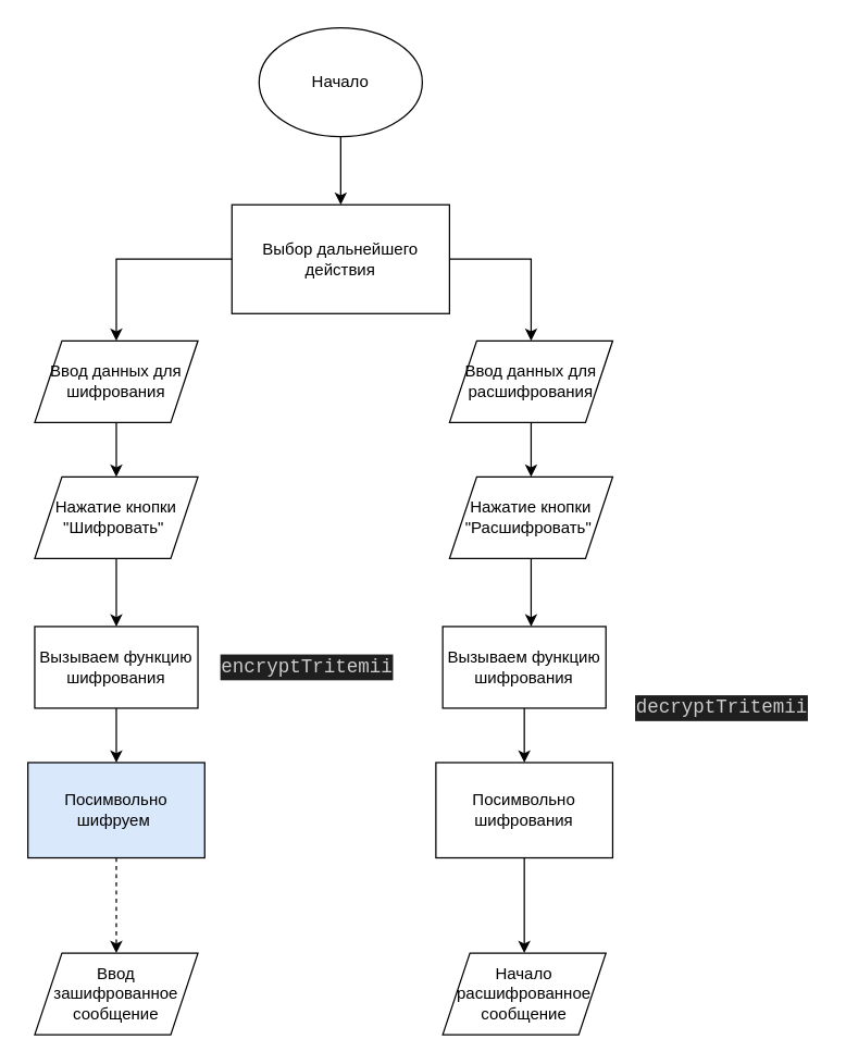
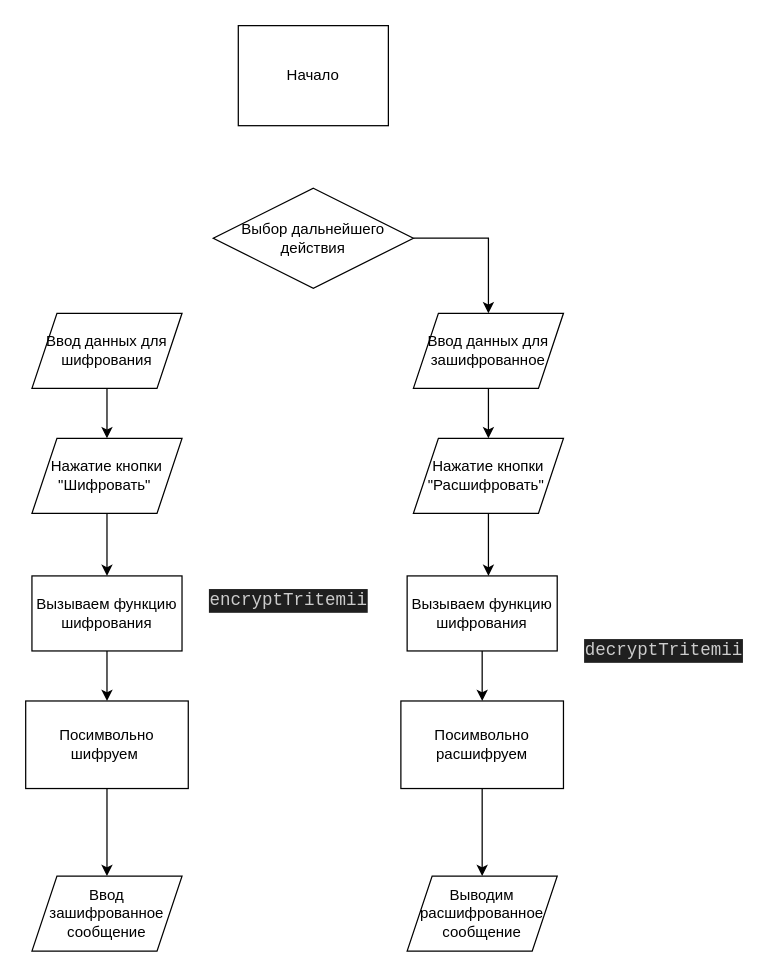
  <mxCell id="0" />
  <mxCell id="1" parent="0" />
- <mxCell id="2" value="" style="edgeStyle=orthogonalEdgeStyle;rounded=0;orthogonalLoop=1;jettySize=auto;html=1;" parent="1" source="3" target="6" edge="1"><mxGeometry relative="1" as="geometry" /></mxCell>
- <mxCell id="3" value="Начало" style="ellipse;whiteSpace=wrap;html=1;" parent="1" vertex="1"><mxGeometry x="190" y="20" width="120" height="80" as="geometry" /></mxCell>
- <mxCell id="4" value="" style="edgeStyle=orthogonalEdgeStyle;rounded=0;orthogonalLoop=1;jettySize=auto;html=1;" parent="1" source="6" target="8" edge="1"><mxGeometry relative="1" as="geometry" /></mxCell>
+ <mxCell id="3" value="Начало" style="whiteSpace=wrap;html=1;rounded=0;" parent="1" vertex="1"><mxGeometry x="190" y="20" width="120" height="80" as="geometry" /></mxCell>
  <mxCell id="5" value="" style="edgeStyle=orthogonalEdgeStyle;rounded=0;orthogonalLoop=1;jettySize=auto;html=1;exitX=1;exitY=0.5;exitDx=0;exitDy=0;" parent="1" source="6" target="10" edge="1"><mxGeometry relative="1" as="geometry" /></mxCell>
- <mxCell id="6" value="Выбор дальнейшего действия" style="whiteSpace=wrap;html=1;rounded=0;" parent="1" vertex="1"><mxGeometry x="170" y="150" width="160" height="80" as="geometry" /></mxCell>
+ <mxCell id="6" value="Выбор дальнейшего действия" style="rhombus;whiteSpace=wrap;html=1;" parent="1" vertex="1"><mxGeometry x="170" y="150" width="160" height="80" as="geometry" /></mxCell>
  <mxCell id="7" value="" style="edgeStyle=orthogonalEdgeStyle;rounded=0;orthogonalLoop=1;jettySize=auto;html=1;" parent="1" source="8" target="12" edge="1"><mxGeometry relative="1" as="geometry" /></mxCell>
  <mxCell id="8" value="Ввод данных для шифрования" style="shape=parallelogram;perimeter=parallelogramPerimeter;whiteSpace=wrap;html=1;fixedSize=1;" parent="1" vertex="1"><mxGeometry x="25" y="250" width="120" height="60" as="geometry" /></mxCell>
  <mxCell id="9" value="" style="edgeStyle=orthogonalEdgeStyle;rounded=0;orthogonalLoop=1;jettySize=auto;html=1;" parent="1" source="10" target="14" edge="1"><mxGeometry relative="1" as="geometry" /></mxCell>
- <mxCell id="10" value="Ввод данных для расшифрования" style="shape=parallelogram;perimeter=parallelogramPerimeter;whiteSpace=wrap;html=1;fixedSize=1;" parent="1" vertex="1"><mxGeometry x="330" y="250" width="120" height="60" as="geometry" /></mxCell>
+ <mxCell id="10" value="Ввод данных для зашифрованное" style="shape=parallelogram;perimeter=parallelogramPerimeter;whiteSpace=wrap;html=1;fixedSize=1;" parent="1" vertex="1"><mxGeometry x="330" y="250" width="120" height="60" as="geometry" /></mxCell>
  <mxCell id="11" value="" style="edgeStyle=orthogonalEdgeStyle;rounded=0;orthogonalLoop=1;jettySize=auto;html=1;" parent="1" source="12" target="16" edge="1"><mxGeometry relative="1" as="geometry" /></mxCell>
  <mxCell id="12" value="Нажатие кнопки &quot;Шифровать&quot;&amp;nbsp;" style="shape=parallelogram;perimeter=parallelogramPerimeter;whiteSpace=wrap;html=1;fixedSize=1;" parent="1" vertex="1"><mxGeometry x="25" y="350" width="120" height="60" as="geometry" /></mxCell>
  <mxCell id="13" value="" style="edgeStyle=orthogonalEdgeStyle;rounded=0;orthogonalLoop=1;jettySize=auto;html=1;" parent="1" source="14" edge="1"><mxGeometry relative="1" as="geometry"><mxPoint x="390" y="460" as="targetPoint" /></mxGeometry></mxCell>
  <mxCell id="14" value="Нажатие кнопки &quot;Расшифровать&quot;&amp;nbsp;" style="shape=parallelogram;perimeter=parallelogramPerimeter;whiteSpace=wrap;html=1;fixedSize=1;" parent="1" vertex="1"><mxGeometry x="330" y="350" width="120" height="60" as="geometry" /></mxCell>
  <mxCell id="15" value="" style="edgeStyle=orthogonalEdgeStyle;rounded=0;orthogonalLoop=1;jettySize=auto;html=1;" parent="1" source="16" edge="1"><mxGeometry relative="1" as="geometry"><mxPoint x="85" y="560" as="targetPoint" /></mxGeometry></mxCell>
  <mxCell id="16" value="Вызываем функцию шифрования" style="rounded=0;whiteSpace=wrap;html=1;" parent="1" vertex="1"><mxGeometry x="25" y="460" width="120" height="60" as="geometry" /></mxCell>
- <mxCell id="17" value="&lt;div style=&quot;color: rgb(204, 204, 204); background-color: rgb(31, 31, 31); font-family: Consolas, &amp;quot;Courier New&amp;quot;, monospace; font-size: 14px; line-height: 19px;&quot;&gt;&lt;div style=&quot;line-height: 19px;&quot;&gt;&lt;div style=&quot;line-height: 19px;&quot;&gt;&lt;div style=&quot;line-height: 19px;&quot;&gt;encryptTritemii&lt;/div&gt;&lt;/div&gt;&lt;/div&gt;&lt;/div&gt;" style="text;html=1;align=center;verticalAlign=middle;resizable=0;points=[];autosize=1;strokeColor=none;fillColor=none;" parent="1" vertex="1"><mxGeometry x="155" y="475" width="140" height="30" as="geometry" /></mxCell>
- <mxCell id="18" value="" style="edgeStyle=orthogonalEdgeStyle;rounded=0;orthogonalLoop=1;jettySize=auto;html=1;dashed=1;" parent="1" source="19" target="20" edge="1"><mxGeometry relative="1" as="geometry" /></mxCell>
- <mxCell id="19" value="Посимвольно шифруем&lt;span style=&quot;background-color: initial;&quot;&gt;&amp;nbsp;&lt;/span&gt;" style="whiteSpace=wrap;html=1;fillColor=#dae8fc;" parent="1" vertex="1"><mxGeometry x="20" y="560" width="130" height="70" as="geometry" /></mxCell>
+ <mxCell id="17" value="&lt;div style=&quot;color: rgb(204, 204, 204); background-color: rgb(31, 31, 31); font-family: Consolas, &amp;quot;Courier New&amp;quot;, monospace; font-size: 14px; line-height: 19px;&quot;&gt;&lt;div style=&quot;line-height: 19px;&quot;&gt;&lt;div style=&quot;line-height: 19px;&quot;&gt;&lt;div style=&quot;line-height: 19px;&quot;&gt;encryptTritemii&lt;/div&gt;&lt;/div&gt;&lt;/div&gt;&lt;/div&gt;" style="text;html=1;align=center;verticalAlign=middle;resizable=0;points=[];autosize=1;strokeColor=none;fillColor=none;" parent="1" vertex="1"><mxGeometry x="160" y="465" width="140" height="30" as="geometry" /></mxCell>
+ <mxCell id="18" value="" style="edgeStyle=orthogonalEdgeStyle;rounded=0;orthogonalLoop=1;jettySize=auto;html=1;" parent="1" source="19" target="20" edge="1"><mxGeometry relative="1" as="geometry" /></mxCell>
+ <mxCell id="19" value="Посимвольно шифруем&lt;span style=&quot;background-color: initial;&quot;&gt;&amp;nbsp;&lt;/span&gt;" style="whiteSpace=wrap;html=1;" parent="1" vertex="1"><mxGeometry x="20" y="560" width="130" height="70" as="geometry" /></mxCell>
  <mxCell id="20" value="Ввод зашифрованное сообщение" style="shape=parallelogram;perimeter=parallelogramPerimeter;whiteSpace=wrap;html=1;fixedSize=1;" parent="1" vertex="1"><mxGeometry x="25" y="700" width="120" height="60" as="geometry" /></mxCell>
  <mxCell id="21" value="" style="edgeStyle=orthogonalEdgeStyle;rounded=0;orthogonalLoop=1;jettySize=auto;html=1;" parent="1" source="22" edge="1"><mxGeometry relative="1" as="geometry"><mxPoint x="385" y="560" as="targetPoint" /></mxGeometry></mxCell>
  <mxCell id="22" value="Вызываем функцию шифрования" style="rounded=0;whiteSpace=wrap;html=1;" parent="1" vertex="1"><mxGeometry x="325" y="460" width="120" height="60" as="geometry" /></mxCell>
  <mxCell id="23" value="&lt;div style=&quot;color: rgb(204, 204, 204); background-color: rgb(31, 31, 31); font-family: Consolas, &amp;quot;Courier New&amp;quot;, monospace; font-size: 14px; line-height: 19px;&quot;&gt;&lt;div style=&quot;line-height: 19px;&quot;&gt;&lt;div style=&quot;line-height: 19px;&quot;&gt;&lt;div style=&quot;line-height: 19px;&quot;&gt;&lt;div style=&quot;line-height: 19px;&quot;&gt;decryptTritemii&lt;/div&gt;&lt;/div&gt;&lt;/div&gt;&lt;/div&gt;&lt;/div&gt;" style="text;html=1;align=center;verticalAlign=middle;resizable=0;points=[];autosize=1;strokeColor=none;fillColor=none;" parent="1" vertex="1"><mxGeometry x="460" y="505" width="140" height="30" as="geometry" /></mxCell>
  <mxCell id="24" value="" style="edgeStyle=orthogonalEdgeStyle;rounded=0;orthogonalLoop=1;jettySize=auto;html=1;" parent="1" source="25" target="26" edge="1"><mxGeometry relative="1" as="geometry" /></mxCell>
- <mxCell id="25" value="Посимвольно шифрования" style="whiteSpace=wrap;html=1;" parent="1" vertex="1"><mxGeometry x="320" y="560" width="130" height="70" as="geometry" /></mxCell>
- <mxCell id="26" value="Начало расшифрованное сообщение" style="shape=parallelogram;perimeter=parallelogramPerimeter;whiteSpace=wrap;html=1;fixedSize=1;" parent="1" vertex="1"><mxGeometry x="325" y="700" width="120" height="60" as="geometry" /></mxCell>
+ <mxCell id="25" value="Посимвольно расшифруем" style="whiteSpace=wrap;html=1;" parent="1" vertex="1"><mxGeometry x="320" y="560" width="130" height="70" as="geometry" /></mxCell>
+ <mxCell id="26" value="Выводим расшифрованное сообщение" style="shape=parallelogram;perimeter=parallelogramPerimeter;whiteSpace=wrap;html=1;fixedSize=1;" parent="1" vertex="1"><mxGeometry x="325" y="700" width="120" height="60" as="geometry" /></mxCell>
